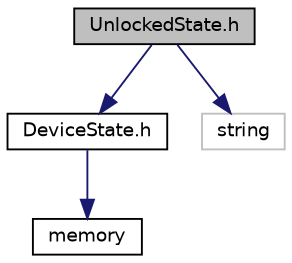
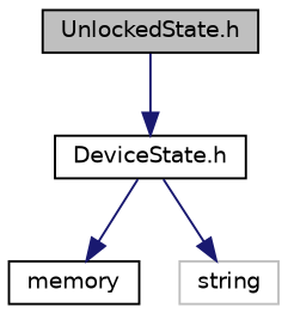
  digraph {
    node [color=black fillcolor=white fontname=Helvetica fontsize=10 shape=record style=filled]
    edge [color=midnightblue fontname=Helvetica fontsize=10 labelfontname=Helvetica labelfontsize=10 style=solid]
    n1 [fillcolor=grey75 fontcolor=black height=0.2 label="UnlockedState.h" width=0.4]
    n2 [height=0.2 label="DeviceState.h" width=0.4]
    n3 [height=0.2 label=memory width=0.4]
    n4 [color=grey75 height=0.2 label=string width=0.4]
    n1 -> n2
    n2 -> n3
-   n1 -> n4
+   n2 -> n4
  }
